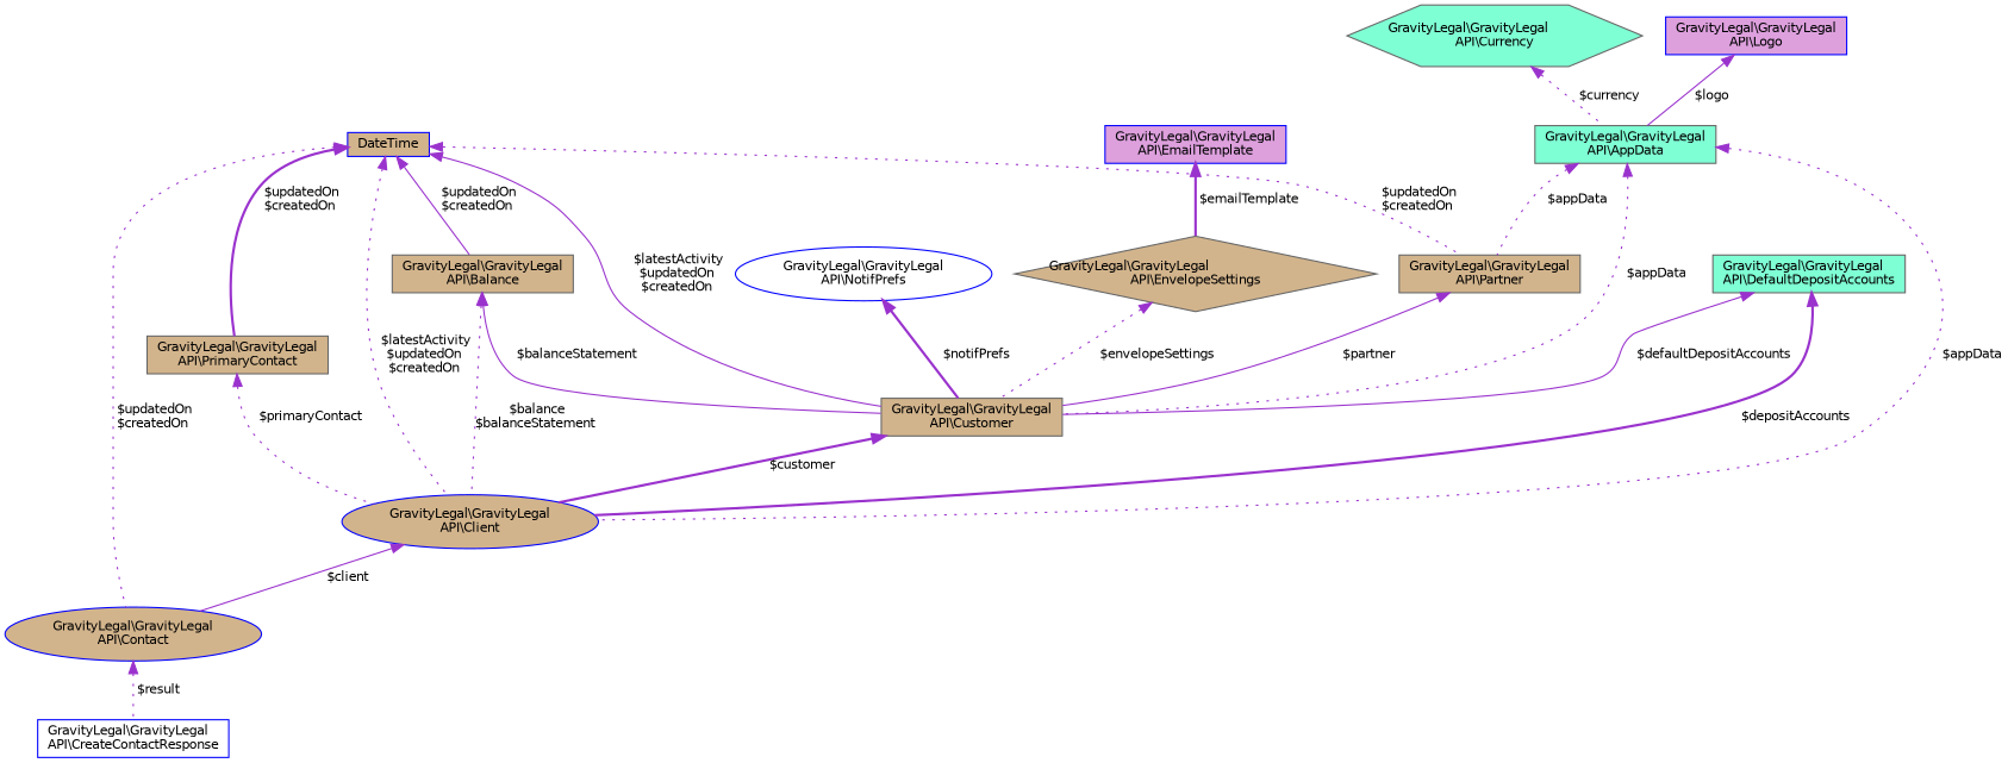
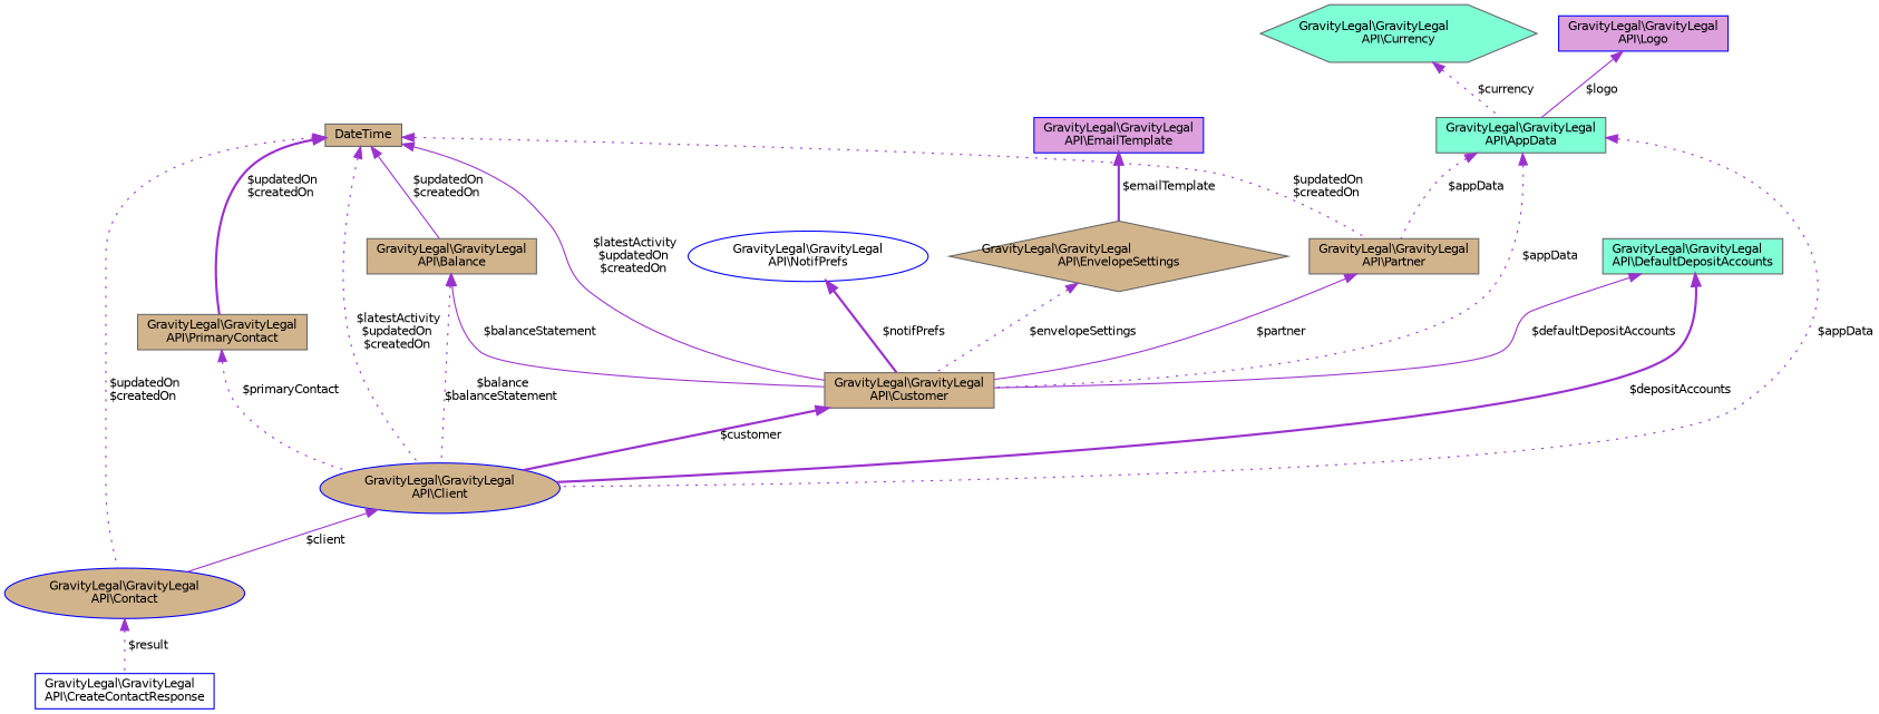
  digraph {
    rankdir=TB
    node [color=gray40 fillcolor=tan fontname=Helvetica fontsize=10 shape=box style=filled]
    edge [color=darkorchid3 dir=back fontname=Helvetica fontsize=10 labelfontname=Helvetica labelfontsize=10 style=dotted]
    n1 [color=blue fillcolor=white fontcolor=black height=0.2 label="GravityLegal\\GravityLegal\lAPI\\CreateContactResponse" width=0.4]
    n2 [color=blue height=0.2 label="GravityLegal\\GravityLegal\lAPI\\Contact" shape=ellipse width=0.4]
-   n3 [color=blue height=0.2 label=DateTime width=0.4]
+   n3 [height=0.2 label=DateTime width=0.4]
    n4 [color=blue height=0.2 label="GravityLegal\\GravityLegal\lAPI\\Client" shape=ellipse width=0.4]
    n5 [height=0.2 label="GravityLegal\\GravityLegal\lAPI\\PrimaryContact" width=0.4]
    n6 [height=0.2 label="GravityLegal\\GravityLegal\lAPI\\Balance" width=0.4]
    n7 [height=0.2 label="GravityLegal\\GravityLegal\lAPI\\Customer" width=0.4]
    n8 [height=0.2 label="GravityLegal\\GravityLegal\lAPI\\Partner" width=0.4]
    n9 [fillcolor=aquamarine height=0.2 label="GravityLegal\\GravityLegal\lAPI\\DefaultDepositAccounts" width=0.4]
    n10 [fillcolor=aquamarine height=0.2 label="GravityLegal\\GravityLegal\lAPI\\AppData" width=0.4]
    n11 [fillcolor=aquamarine height=0.2 label="GravityLegal\\GravityLegal\lAPI\\Currency" shape=hexagon width=0.4]
    n12 [color=blue fillcolor=plum height=0.2 label="GravityLegal\\GravityLegal\lAPI\\Logo" width=0.4]
    Node12 [color=blue fillcolor=white height=0.2 label="GravityLegal\\GravityLegal\lAPI\\NotifPrefs" shape=ellipse width=0.4]
    n14 [height=0.2 label="GravityLegal\\GravityLegal\lAPI\\EnvelopeSettings" shape=diamond width=0.4]
    n15 [color=blue fillcolor=plum height=0.2 label="GravityLegal\\GravityLegal\lAPI\\EmailTemplate" width=0.4]
    n2 -> n1 [label=" $result"]
    n3 -> n2 [label=" $updatedOn\n$createdOn"]
    n3 -> n4 [label=" $latestActivity\n$updatedOn\n$createdOn"]
    n3 -> n5 [label=" $updatedOn\n$createdOn" style=bold]
    n3 -> n6 [label=" $updatedOn\n$createdOn" style=solid]
    n3 -> n7 [label=" $latestActivity\n$updatedOn\n$createdOn" style=solid]
    n3 -> n8 [label=" $updatedOn\n$createdOn"]
    n4 -> n2 [label=" $client" style=solid]
    n5 -> n4 [label=" $primaryContact"]
    n6 -> n4 [label=" $balance\n$balanceStatement"]
    n6 -> n7 [label=" $balanceStatement" style=solid]
    n7 -> n4 [label=" $customer" style=bold]
    n8 -> n7 [label=" $partner" style=solid]
    n9 -> n4 [label=" $depositAccounts" style=bold]
    n9 -> n7 [label=" $defaultDepositAccounts" style=solid]
    n10 -> n4 [label=" $appData"]
    n10 -> n7 [label=" $appData"]
    n10 -> n8 [label=" $appData"]
    n11 -> n10 [label=" $currency"]
    n12 -> n10 [label=" $logo" style=solid]
    Node12 -> n7 [label=" $notifPrefs" style=bold]
    n14 -> n7 [label=" $envelopeSettings"]
    n15 -> n14 [label=" $emailTemplate" style=bold]
  }
